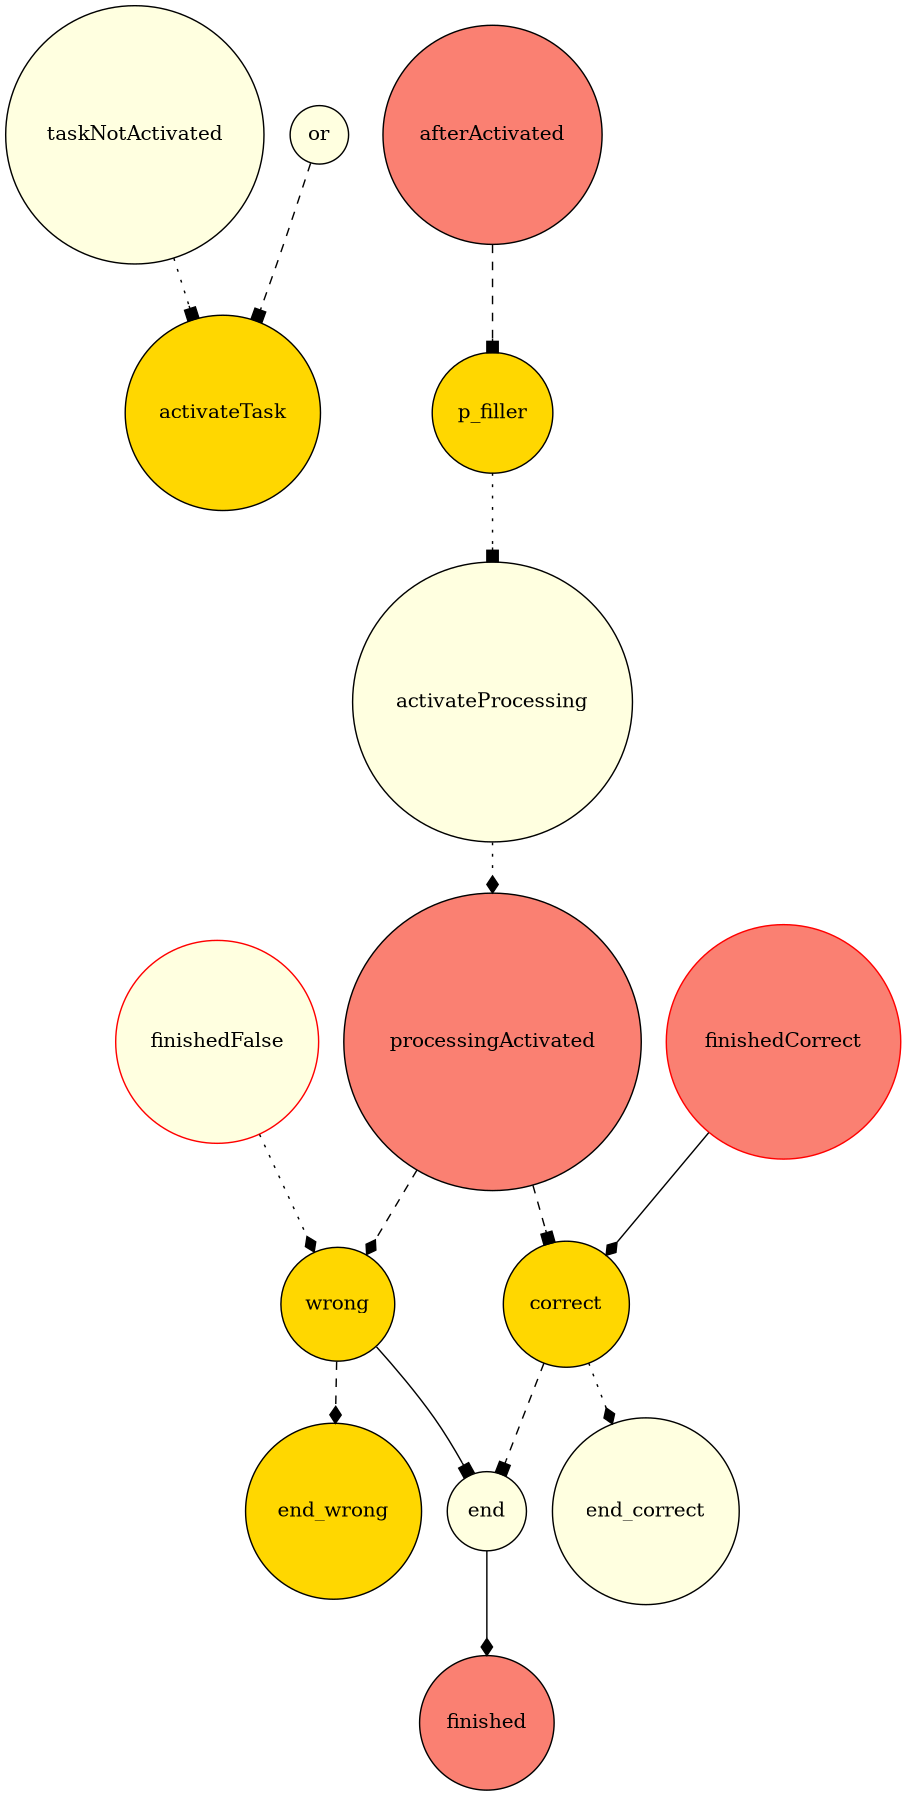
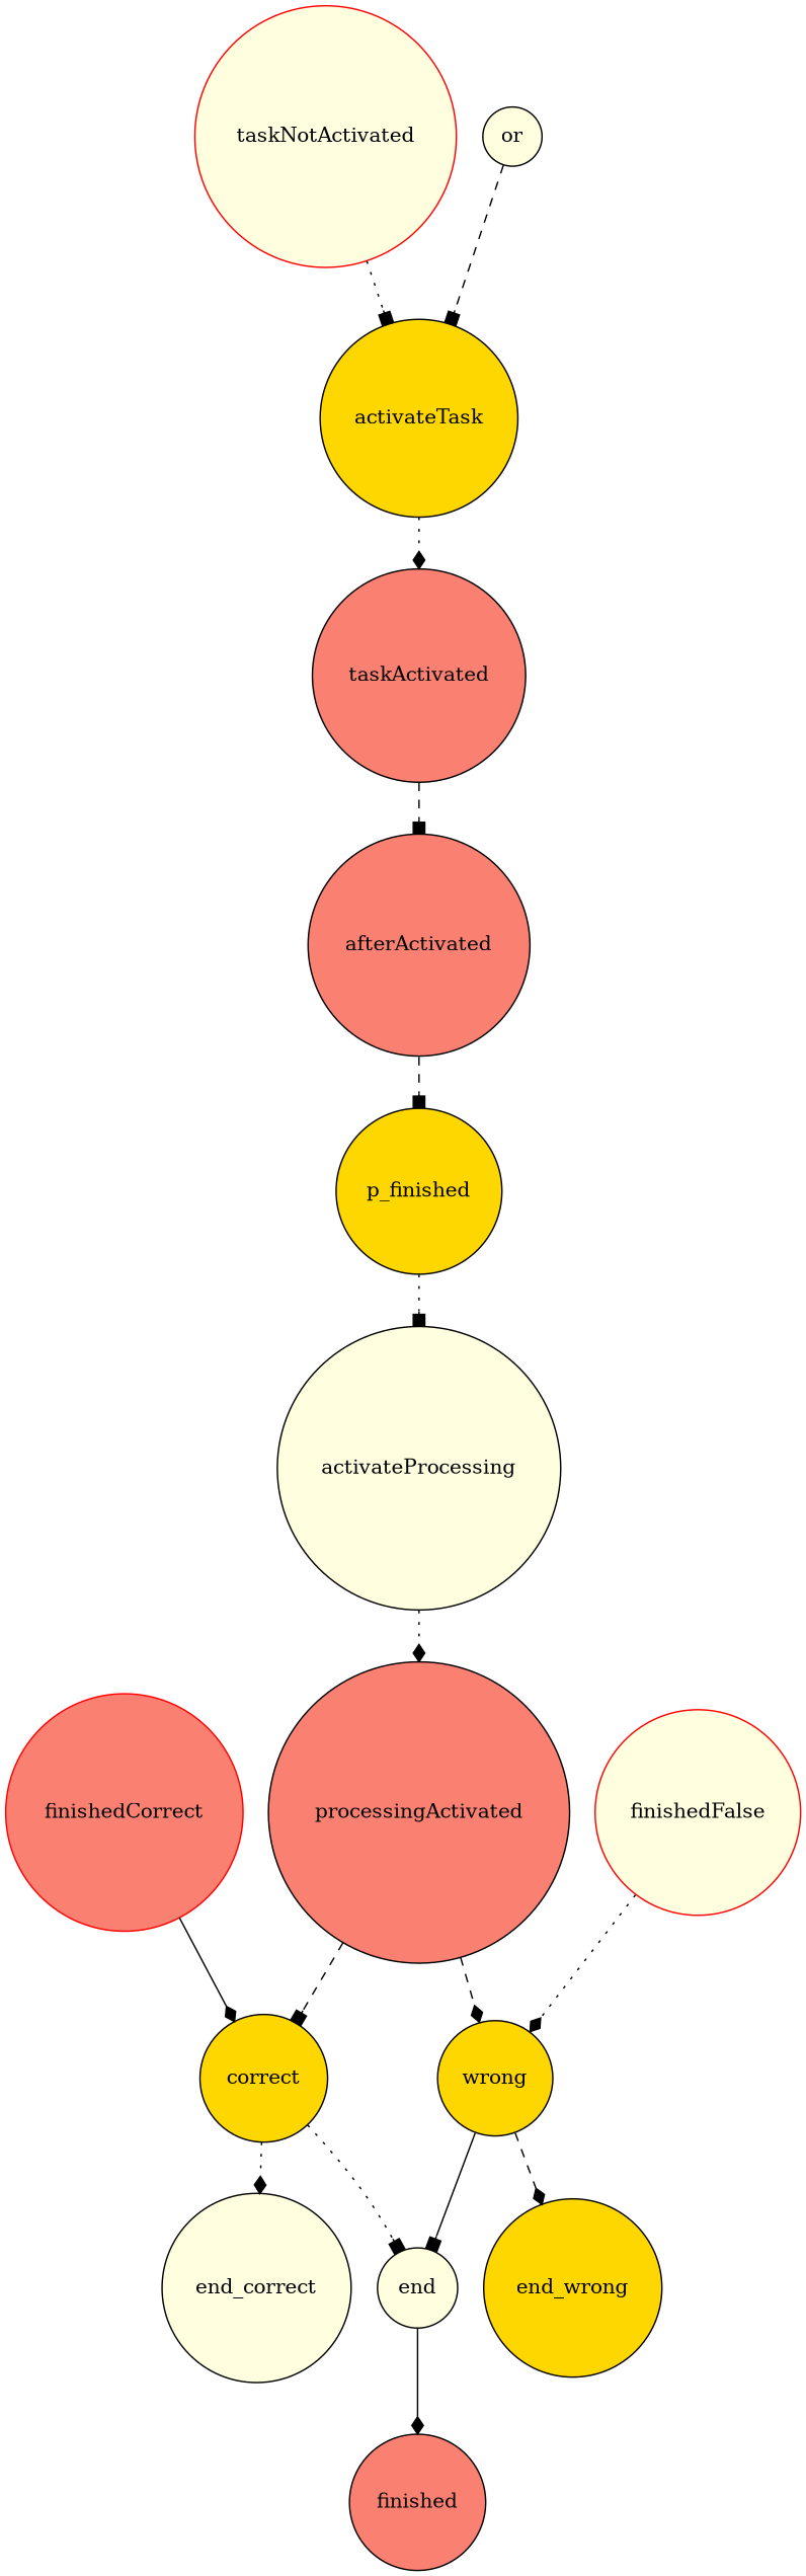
  digraph {
    node [fillcolor=lightyellow shape=circle style=filled]
    edge [arrowhead=diamond style=dashed]
    n1 [fillcolor=gold label=activateTask]
+   n2 [fillcolor=salmon label=taskActivated]
    n3 [fillcolor=salmon label=afterActivated]
-   p_filler [fillcolor=gold]
+   p_filler [fillcolor=gold label=p_finished]
    n5 [label=activateProcessing]
    n6 [fillcolor=salmon label=processingActivated]
    n7 [fillcolor=gold label=wrong]
    n8 [fillcolor=gold label=correct]
    n9 [label=end]
    n10 [fillcolor=gold label=end_wrong]
    n11 [fillcolor=salmon label=finished]
    n12 [label=end_correct]
-   n13 [color=black label=taskNotActivated]
+   n13 [color=red label=taskNotActivated]
    n14 [color=red fillcolor=salmon label=finishedCorrect]
    n15 [color=red label=finishedFalse]
    n16 [label=or]
+   n1 -> n2 [style=dotted]
+   n2 -> n3 [arrowhead=box]
    n3 -> p_filler [arrowhead=box]
    p_filler -> n5 [arrowhead=box style=dotted]
    n5 -> n6 [style=dotted]
    n6 -> n7
    n6 -> n8 [arrowhead=box]
    n7 -> n9 [arrowhead=box style=solid]
    n7 -> n10
-   n8 -> n9 [arrowhead=box]
+   n8 -> n9 [arrowhead=box style=dotted]
    n8 -> n12 [style=dotted]
    n9 -> n11 [style=solid]
    n13 -> n1 [arrowhead=box style=dotted]
    n14 -> n8 [style=solid]
    n15 -> n7 [style=dotted]
    n16 -> n1 [arrowhead=box]
  }
